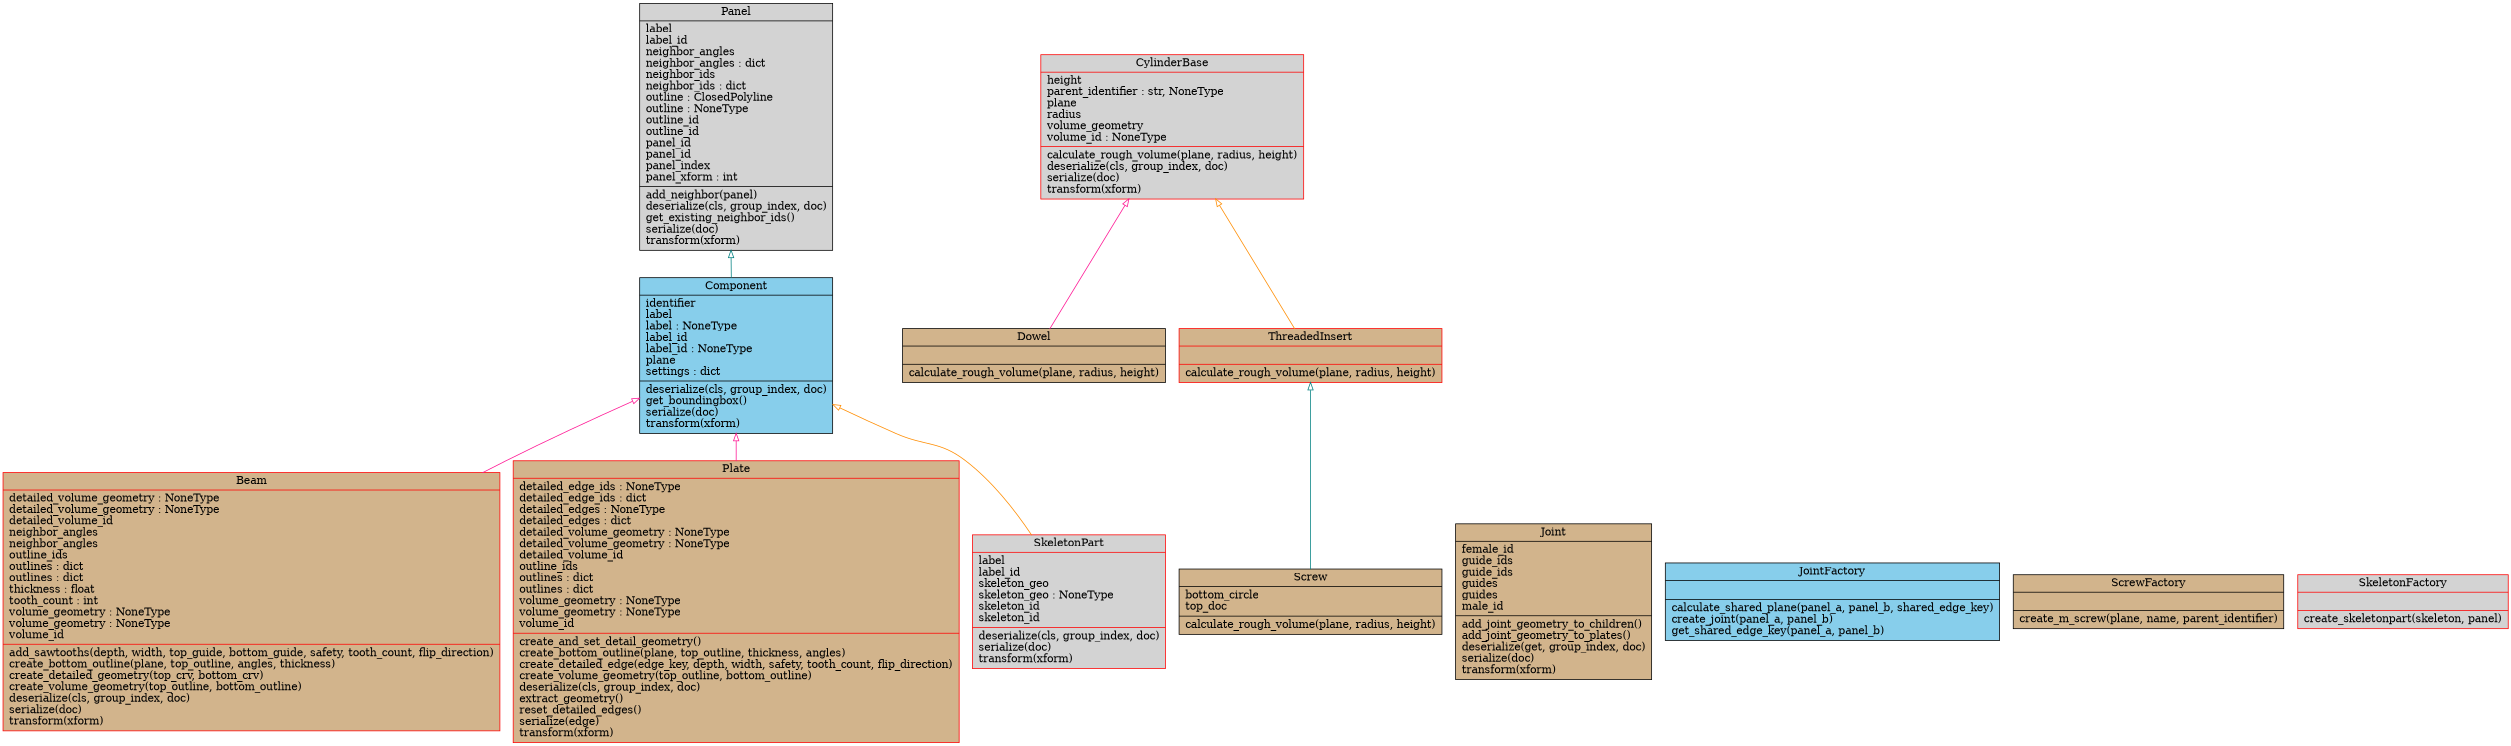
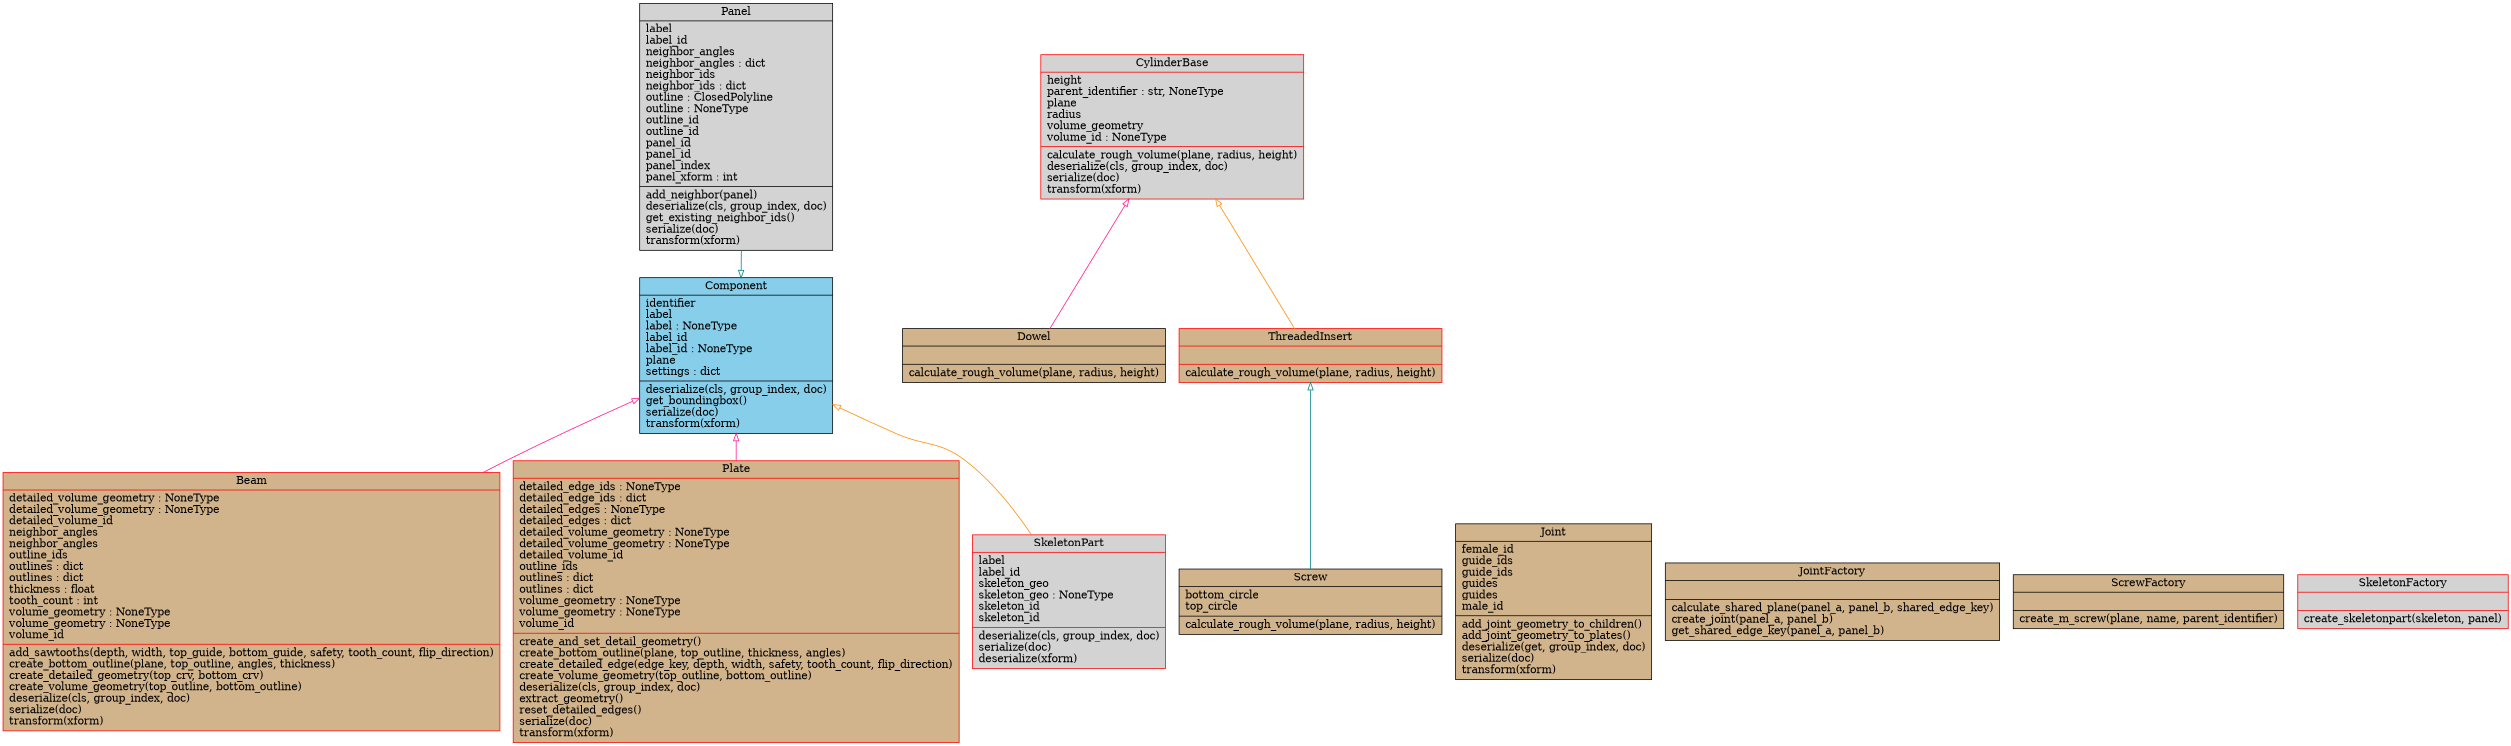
  digraph {
    rankdir=BT
    node [color=black fillcolor=tan shape=record style=filled]
    edge [arrowhead=empty arrowtail=none color=deeppink]
    n1 [color=red label="{Beam|detailed_volume_geometry : NoneType\ldetailed_volume_geometry : NoneType\ldetailed_volume_id\lneighbor_angles\lneighbor_angles\loutline_ids\loutlines : dict\loutlines : dict\lthickness : float\ltooth_count : int\lvolume_geometry : NoneType\lvolume_geometry : NoneType\lvolume_id\l|add_sawtooths(depth, width, top_guide, bottom_guide, safety, tooth_count, flip_direction)\lcreate_bottom_outline(plane, top_outline, angles, thickness)\lcreate_detailed_geometry(top_crv, bottom_crv)\lcreate_volume_geometry(top_outline, bottom_outline)\ldeserialize(cls, group_index, doc)\lserialize(doc)\ltransform(xform)\l}"]
    n2 [fillcolor=skyblue label="{Component|identifier\llabel\llabel : NoneType\llabel_id\llabel_id : NoneType\lplane\lsettings : dict\l|deserialize(cls, group_index, doc)\lget_boundingbox()\lserialize(doc)\ltransform(xform)\l}"]
    n3 [color=red fillcolor=lightgrey label="{CylinderBase|height\lparent_identifier : str, NoneType\lplane\lradius\lvolume_geometry\lvolume_id : NoneType\l|calculate_rough_volume(plane, radius, height)\ldeserialize(cls, group_index, doc)\lserialize(doc)\ltransform(xform)\l}"]
    n4 [label="{Dowel|\l|calculate_rough_volume(plane, radius, height)\l}"]
    n5 [label="{Joint|female_id\lguide_ids\lguide_ids\lguides\lguides\lmale_id\l|add_joint_geometry_to_children()\ladd_joint_geometry_to_plates()\ldeserialize(get, group_index, doc)\lserialize(doc)\ltransform(xform)\l}"]
-   n6 [fillcolor=skyblue label="{JointFactory|\l|calculate_shared_plane(panel_a, panel_b, shared_edge_key)\lcreate_joint(panel_a, panel_b)\lget_shared_edge_key(panel_a, panel_b)\l}"]
+   n6 [label="{JointFactory|\l|calculate_shared_plane(panel_a, panel_b, shared_edge_key)\lcreate_joint(panel_a, panel_b)\lget_shared_edge_key(panel_a, panel_b)\l}"]
    n7 [fillcolor=lightgrey label="{Panel|label\llabel_id\lneighbor_angles\lneighbor_angles : dict\lneighbor_ids\lneighbor_ids : dict\loutline : ClosedPolyline\loutline : NoneType\loutline_id\loutline_id\lpanel_id\lpanel_id\lpanel_index\lpanel_xform : int\l|add_neighbor(panel)\ldeserialize(cls, group_index, doc)\lget_existing_neighbor_ids()\lserialize(doc)\ltransform(xform)\l}"]
-   n8 [color=red label="{Plate|detailed_edge_ids : NoneType\ldetailed_edge_ids : dict\ldetailed_edges : NoneType\ldetailed_edges : dict\ldetailed_volume_geometry : NoneType\ldetailed_volume_geometry : NoneType\ldetailed_volume_id\loutline_ids\loutlines : dict\loutlines : dict\lvolume_geometry : NoneType\lvolume_geometry : NoneType\lvolume_id\l|create_and_set_detail_geometry()\lcreate_bottom_outline(plane, top_outline, thickness, angles)\lcreate_detailed_edge(edge_key, depth, width, safety, tooth_count, flip_direction)\lcreate_volume_geometry(top_outline, bottom_outline)\ldeserialize(cls, group_index, doc)\lextract_geometry()\lreset_detailed_edges()\lserialize(edge)\ltransform(xform)\l}"]
-   n9 [label="{Screw|bottom_circle\ltop_doc\l|calculate_rough_volume(plane, radius, height)\l}"]
+   n8 [color=red label="{Plate|detailed_edge_ids : NoneType\ldetailed_edge_ids : dict\ldetailed_edges : NoneType\ldetailed_edges : dict\ldetailed_volume_geometry : NoneType\ldetailed_volume_geometry : NoneType\ldetailed_volume_id\loutline_ids\loutlines : dict\loutlines : dict\lvolume_geometry : NoneType\lvolume_geometry : NoneType\lvolume_id\l|create_and_set_detail_geometry()\lcreate_bottom_outline(plane, top_outline, thickness, angles)\lcreate_detailed_edge(edge_key, depth, width, safety, tooth_count, flip_direction)\lcreate_volume_geometry(top_outline, bottom_outline)\ldeserialize(cls, group_index, doc)\lextract_geometry()\lreset_detailed_edges()\lserialize(doc)\ltransform(xform)\l}"]
+   n9 [label="{Screw|bottom_circle\ltop_circle\l|calculate_rough_volume(plane, radius, height)\l}"]
    n10 [color=red label="{ThreadedInsert|\l|calculate_rough_volume(plane, radius, height)\l}"]
    n11 [label="{ScrewFactory|\l|create_m_screw(plane, name, parent_identifier)\l}"]
    n12 [color=red fillcolor=lightgrey label="{SkeletonFactory|\l|create_skeletonpart(skeleton, panel)\l}"]
-   n13 [color=red fillcolor=lightgrey label="{SkeletonPart|label\llabel_id\lskeleton_geo\lskeleton_geo : NoneType\lskeleton_id\lskeleton_id\l|deserialize(cls, group_index, doc)\lserialize(doc)\ltransform(xform)\l}"]
+   n13 [color=red fillcolor=lightgrey label="{SkeletonPart|label\llabel_id\lskeleton_geo\lskeleton_geo : NoneType\lskeleton_id\lskeleton_id\l|deserialize(cls, group_index, doc)\lserialize(doc)\ldeserialize(xform)\l}"]
    n1 -> n2
    n4 -> n3
-   n2 -> n7 [color=teal]
+   n7 -> n2 [color=teal]
    n8 -> n2
    n9 -> n10 [color=teal]
    n10 -> n3 [color=darkorange]
    n13 -> n2 [color=darkorange]
  }
